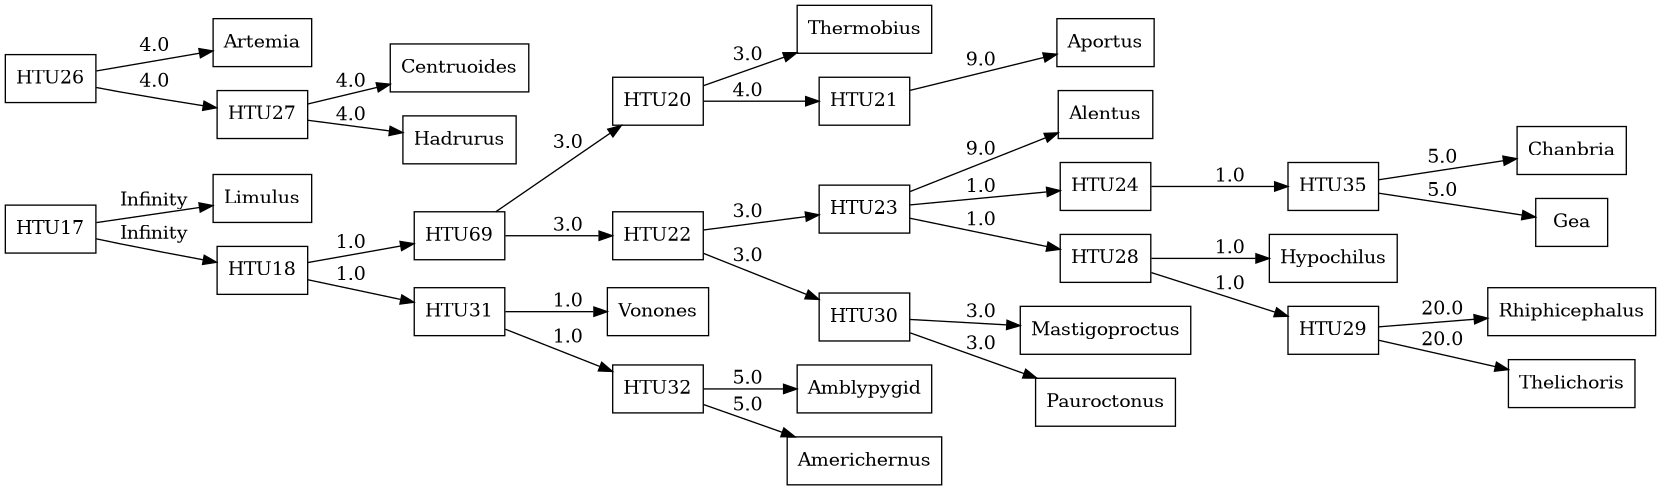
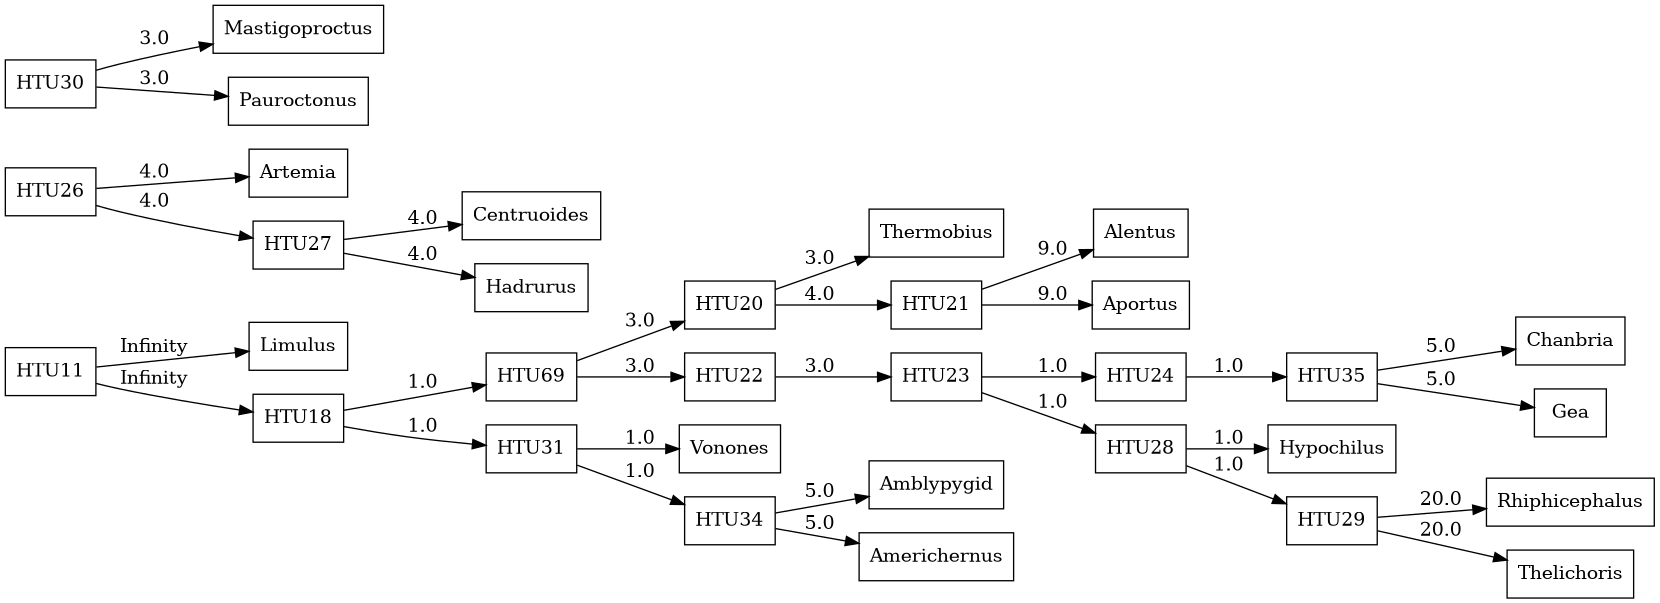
  digraph {
    rankdir=LR
    node [shape=rect]
    n1 [label=Alentus]
    n2 [label=Amblypygid]
    n3 [label=Americhernus]
    n4 [label=Aportus]
    n5 [label=Artemia]
    n6 [label=Centruoides]
    n7 [label=Chanbria]
    n8 [label=Gea]
    n9 [label=Hadrurus]
    n10 [label=Hypochilus]
    n11 [label=Limulus]
    n12 [label=Mastigoproctus]
    n13 [label=Pauroctonus]
    n14 [label=Rhiphicephalus]
    n15 [label=Thelichoris]
    n16 [label=Thermobius]
    n17 [label=Vonones]
-   n18 [label=HTU17]
+   n18 [label=HTU11]
    n19 [label=HTU18]
    n20 [label=HTU69]
    n21 [label=HTU31]
    n22 [label=HTU20]
    n23 [label=HTU22]
-   n24 [label=HTU32]
+   n24 [label=HTU34]
    n25 [label=HTU21]
    n26 [label=HTU23]
    n27 [label=HTU30]
    n28 [label=HTU24]
    n29 [label=HTU28]
    n30 [label=HTU35]
    n31 [label=HTU29]
    n32 [label=HTU26]
    n33 [label=HTU27]
    n18 -> n11 [label=Infinity]
    n18 -> n19 [label=Infinity]
    n19 -> n20 [label=1.0]
    n19 -> n21 [label=1.0]
    n20 -> n22 [label=3.0]
    n20 -> n23 [label=3.0]
    n21 -> n17 [label=1.0]
    n21 -> n24 [label=1.0]
    n22 -> n16 [label=3.0]
    n22 -> n25 [label=4.0]
    n23 -> n26 [label=3.0]
-   n23 -> n27 [label=3.0]
    n24 -> n2 [label=5.0]
    n24 -> n3 [label=5.0]
-   n26 -> n1 [label=9.0]
+   n25 -> n1 [label=9.0]
    n25 -> n4 [label=9.0]
    n26 -> n28 [label=1.0]
    n26 -> n29 [label=1.0]
    n27 -> n12 [label=3.0]
    n27 -> n13 [label=3.0]
    n28 -> n30 [label=1.0]
    n29 -> n10 [label=1.0]
    n29 -> n31 [label=1.0]
    n30 -> n7 [label=5.0]
    n30 -> n8 [label=5.0]
    n31 -> n14 [label=20.0]
    n31 -> n15 [label=20.0]
    n32 -> n5 [label=4.0]
    n32 -> n33 [label=4.0]
    n33 -> n6 [label=4.0]
    n33 -> n9 [label=4.0]
  }
